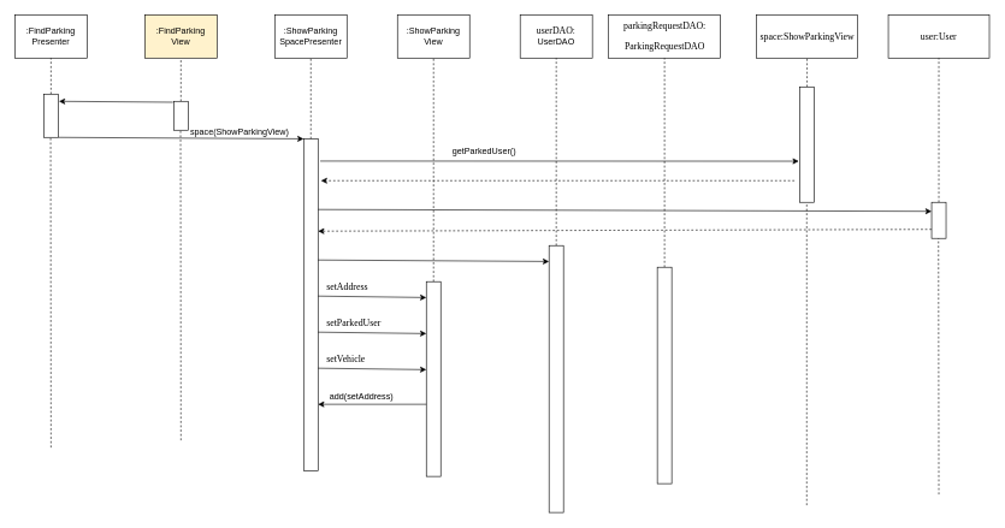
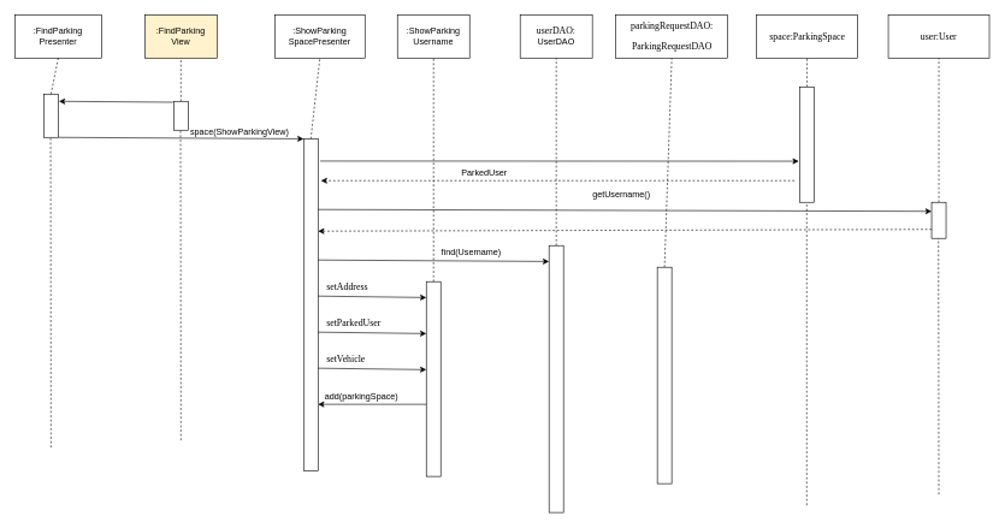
  <mxCell id="0" />
  <mxCell id="1" parent="0" />
- <mxCell id="2" value=":ShowParking&lt;br&gt;SpacePresenter" style="rounded=0;whiteSpace=wrap;html=1;" parent="1" vertex="1"><mxGeometry x="380" y="20" width="100" height="60" as="geometry" /></mxCell>
+ <mxCell id="2" value=":ShowParking&lt;br&gt;SpacePresenter" style="rounded=0;whiteSpace=wrap;html=1;" parent="1" vertex="1"><mxGeometry x="380" y="20" width="125" height="60" as="geometry" /></mxCell>
  <mxCell id="3" value="" style="endArrow=none;dashed=1;html=1;entryX=0.5;entryY=1;entryDx=0;entryDy=0;exitX=0.5;exitY=0;exitDx=0;exitDy=0;" parent="1" source="4" target="2" edge="1"><mxGeometry width="50" height="50" relative="1" as="geometry"><mxPoint x="430" y="110" as="sourcePoint" /><mxPoint x="639" y="243.036" as="targetPoint" /></mxGeometry></mxCell>
  <mxCell id="4" value="" style="rounded=0;whiteSpace=wrap;html=1;" parent="1" vertex="1"><mxGeometry x="420" y="192" width="20" height="460" as="geometry" /></mxCell>
- <mxCell id="5" value=":FindParking&lt;br&gt;Presenter" style="rounded=0;whiteSpace=wrap;html=1;" parent="1" vertex="1"><mxGeometry x="20" y="20" width="100" height="60" as="geometry" /></mxCell>
+ <mxCell id="5" value=":FindParking&lt;br&gt;Presenter" style="rounded=0;whiteSpace=wrap;html=1;" parent="1" vertex="1"><mxGeometry x="20" y="20" width="120" height="60" as="geometry" /></mxCell>
  <mxCell id="6" value="" style="endArrow=none;dashed=1;html=1;entryX=0.5;entryY=1;entryDx=0;entryDy=0;exitX=0.5;exitY=0;exitDx=0;exitDy=0;" parent="1" source="7" target="5" edge="1"><mxGeometry width="50" height="50" relative="1" as="geometry"><mxPoint x="70" y="110" as="sourcePoint" /><mxPoint x="279" y="243.036" as="targetPoint" /></mxGeometry></mxCell>
  <mxCell id="7" value="" style="rounded=0;whiteSpace=wrap;html=1;" parent="1" vertex="1"><mxGeometry x="60" y="130" width="20" height="60" as="geometry" /></mxCell>
- <mxCell id="8" value=":ShowParking&lt;br&gt;View" style="rounded=0;whiteSpace=wrap;html=1;" parent="1" vertex="1"><mxGeometry x="550" y="20" width="100" height="60" as="geometry" /></mxCell>
+ <mxCell id="8" value=":ShowParking&lt;br&gt;Username" style="rounded=0;whiteSpace=wrap;html=1;" parent="1" vertex="1"><mxGeometry x="550" y="20" width="100" height="60" as="geometry" /></mxCell>
  <mxCell id="9" value="" style="endArrow=none;dashed=1;html=1;entryX=0.5;entryY=1;entryDx=0;entryDy=0;exitX=0.5;exitY=0;exitDx=0;exitDy=0;" parent="1" source="10" target="8" edge="1"><mxGeometry width="50" height="50" relative="1" as="geometry"><mxPoint x="600" y="110" as="sourcePoint" /><mxPoint x="809" y="243.036" as="targetPoint" /></mxGeometry></mxCell>
  <mxCell id="10" value="" style="rounded=0;whiteSpace=wrap;html=1;" parent="1" vertex="1"><mxGeometry x="590" y="390" width="20" height="270" as="geometry" /></mxCell>
  <mxCell id="11" value=":FindParking&lt;br&gt;View" style="rounded=0;whiteSpace=wrap;html=1;fillColor=#fff2cc;" parent="1" vertex="1"><mxGeometry x="200" y="20" width="100" height="60" as="geometry" /></mxCell>
  <mxCell id="12" value="" style="endArrow=none;dashed=1;html=1;entryX=0.5;entryY=1;entryDx=0;entryDy=0;exitX=0.5;exitY=0;exitDx=0;exitDy=0;" parent="1" source="13" target="11" edge="1"><mxGeometry width="50" height="50" relative="1" as="geometry"><mxPoint x="250" y="110" as="sourcePoint" /><mxPoint x="459" y="243.036" as="targetPoint" /></mxGeometry></mxCell>
  <mxCell id="13" value="" style="rounded=0;whiteSpace=wrap;html=1;" parent="1" vertex="1"><mxGeometry x="240" y="140" width="20" height="40" as="geometry" /></mxCell>
- <mxCell id="14" value="&lt;pre style=&quot;font-family: &amp;#34;consolas&amp;#34; ; font-size: 9.8pt&quot;&gt;&lt;pre style=&quot;font-family: &amp;#34;consolas&amp;#34; ; font-size: 9.8pt&quot;&gt;parkingRequestDAO:&lt;/pre&gt;&lt;pre style=&quot;font-family: &amp;#34;consolas&amp;#34; ; font-size: 9.8pt&quot;&gt;ParkingRequestDAO&lt;/pre&gt;&lt;/pre&gt;" style="rounded=0;whiteSpace=wrap;html=1;" parent="1" vertex="1"><mxGeometry x="842.5" y="20" width="155" height="60" as="geometry" /></mxCell>
+ <mxCell id="14" value="&lt;pre style=&quot;font-family: &amp;#34;consolas&amp;#34; ; font-size: 9.8pt&quot;&gt;&lt;pre style=&quot;font-family: &amp;#34;consolas&amp;#34; ; font-size: 9.8pt&quot;&gt;parkingRequestDAO:&lt;/pre&gt;&lt;pre style=&quot;font-family: &amp;#34;consolas&amp;#34; ; font-size: 9.8pt&quot;&gt;ParkingRequestDAO&lt;/pre&gt;&lt;/pre&gt;" style="rounded=0;whiteSpace=wrap;html=1;" parent="1" vertex="1"><mxGeometry x="852.5" y="20" width="155" height="60" as="geometry" /></mxCell>
  <mxCell id="15" value="" style="endArrow=none;dashed=1;html=1;entryX=0.5;entryY=1;entryDx=0;entryDy=0;exitX=0.5;exitY=0;exitDx=0;exitDy=0;" parent="1" source="16" target="14" edge="1"><mxGeometry width="50" height="50" relative="1" as="geometry"><mxPoint x="920" y="110" as="sourcePoint" /><mxPoint x="1129" y="243.036" as="targetPoint" /></mxGeometry></mxCell>
  <mxCell id="16" value="" style="rounded=0;whiteSpace=wrap;html=1;" parent="1" vertex="1"><mxGeometry x="910" y="370" width="20" height="300" as="geometry" /></mxCell>
  <mxCell id="17" value="&lt;span style=&quot;font-family: &amp;#34;consolas&amp;#34; ; font-size: 9.8pt&quot;&gt;userDAO&lt;/span&gt;:&lt;br&gt;UserDAO" style="rounded=0;whiteSpace=wrap;html=1;" parent="1" vertex="1"><mxGeometry x="720" y="20" width="100" height="60" as="geometry" /></mxCell>
  <mxCell id="18" value="" style="endArrow=none;dashed=1;html=1;entryX=0.5;entryY=1;entryDx=0;entryDy=0;exitX=0.5;exitY=0;exitDx=0;exitDy=0;" parent="1" source="19" target="17" edge="1"><mxGeometry width="50" height="50" relative="1" as="geometry"><mxPoint x="770" y="110" as="sourcePoint" /><mxPoint x="979" y="243.036" as="targetPoint" /></mxGeometry></mxCell>
  <mxCell id="19" value="" style="rounded=0;whiteSpace=wrap;html=1;" parent="1" vertex="1"><mxGeometry x="760" y="340" width="20" height="370" as="geometry" /></mxCell>
  <mxCell id="20" value="" style="endArrow=classic;html=1;exitX=-0.05;exitY=0.031;exitDx=0;exitDy=0;exitPerimeter=0;" parent="1" source="13" edge="1"><mxGeometry width="50" height="50" relative="1" as="geometry"><mxPoint x="150" y="190" as="sourcePoint" /><mxPoint x="81" y="140" as="targetPoint" /></mxGeometry></mxCell>
- <mxCell id="21" value="&lt;pre style=&quot;font-family: &amp;#34;consolas&amp;#34; ; font-size: 9.8pt&quot;&gt;&lt;pre style=&quot;font-family: &amp;#34;consolas&amp;#34; ; font-size: 9.8pt&quot;&gt;space:ShowParkingView&lt;/pre&gt;&lt;/pre&gt;" style="rounded=0;whiteSpace=wrap;html=1;" parent="1" vertex="1"><mxGeometry x="1047.5" y="20" width="140" height="60" as="geometry" /></mxCell>
+ <mxCell id="21" value="&lt;pre style=&quot;font-family: &amp;#34;consolas&amp;#34; ; font-size: 9.8pt&quot;&gt;&lt;pre style=&quot;font-family: &amp;#34;consolas&amp;#34; ; font-size: 9.8pt&quot;&gt;space:ParkingSpace&lt;/pre&gt;&lt;/pre&gt;" style="rounded=0;whiteSpace=wrap;html=1;" parent="1" vertex="1"><mxGeometry x="1047.5" y="20" width="140" height="60" as="geometry" /></mxCell>
  <mxCell id="22" value="" style="endArrow=none;dashed=1;html=1;entryX=0.5;entryY=1;entryDx=0;entryDy=0;exitX=0.5;exitY=0;exitDx=0;exitDy=0;" parent="1" source="23" target="21" edge="1"><mxGeometry width="50" height="50" relative="1" as="geometry"><mxPoint x="1117.5" y="110" as="sourcePoint" /><mxPoint x="1326.5" y="243.036" as="targetPoint" /></mxGeometry></mxCell>
  <mxCell id="23" value="" style="rounded=0;whiteSpace=wrap;html=1;" parent="1" vertex="1"><mxGeometry x="1107.5" y="120" width="20" height="160" as="geometry" /></mxCell>
  <mxCell id="24" value="" style="endArrow=none;dashed=1;html=1;entryX=0.5;entryY=1;entryDx=0;entryDy=0;" parent="1" edge="1"><mxGeometry width="50" height="50" relative="1" as="geometry"><mxPoint x="70" y="620" as="sourcePoint" /><mxPoint x="69.5" y="190" as="targetPoint" /></mxGeometry></mxCell>
  <mxCell id="25" value="" style="endArrow=none;dashed=1;html=1;entryX=0.5;entryY=1;entryDx=0;entryDy=0;" parent="1" edge="1"><mxGeometry width="50" height="50" relative="1" as="geometry"><mxPoint x="250" y="610" as="sourcePoint" /><mxPoint x="249.5" y="180" as="targetPoint" /></mxGeometry></mxCell>
  <mxCell id="26" value="" style="endArrow=classic;html=1;exitX=1;exitY=1;exitDx=0;exitDy=0;entryX=0;entryY=0;entryDx=0;entryDy=0;" parent="1" source="7" target="4" edge="1"><mxGeometry width="50" height="50" relative="1" as="geometry"><mxPoint x="120" y="200" as="sourcePoint" /><mxPoint x="240" y="220" as="targetPoint" /></mxGeometry></mxCell>
  <mxCell id="27" value="space(&lt;span&gt;ShowParking&lt;/span&gt;&lt;span&gt;View)&lt;/span&gt;" style="text;html=1;align=center;verticalAlign=middle;resizable=0;points=[];autosize=1;" parent="1" vertex="1"><mxGeometry x="256" y="172" width="150" height="20" as="geometry" /></mxCell>
  <mxCell id="28" value="" style="endArrow=classic;html=1;exitX=1.15;exitY=0.067;exitDx=0;exitDy=0;exitPerimeter=0;" parent="1" source="4" edge="1"><mxGeometry width="50" height="50" relative="1" as="geometry"><mxPoint x="450" y="229" as="sourcePoint" /><mxPoint x="1106" y="223" as="targetPoint" /></mxGeometry></mxCell>
- <mxCell id="29" value="getParkedUser()" style="text;html=1;align=center;verticalAlign=middle;resizable=0;points=[];autosize=1;" parent="1" vertex="1"><mxGeometry x="620" y="200" width="100" height="20" as="geometry" /></mxCell>
  <mxCell id="30" value="" style="endArrow=classic;html=1;dashed=1;" parent="1" edge="1"><mxGeometry width="50" height="50" relative="1" as="geometry"><mxPoint x="1100" y="250" as="sourcePoint" /><mxPoint x="444" y="250" as="targetPoint" /></mxGeometry></mxCell>
+ <mxCell id="31" value="ParkedUser" style="text;html=1;align=center;verticalAlign=middle;resizable=0;points=[];autosize=1;" parent="1" vertex="1"><mxGeometry x="630" y="230" width="80" height="20" as="geometry" /></mxCell>
  <mxCell id="32" value="" style="endArrow=classic;html=1;exitX=1;exitY=0.213;exitDx=0;exitDy=0;exitPerimeter=0;entryX=0;entryY=0.25;entryDx=0;entryDy=0;" parent="1" source="4" target="35" edge="1"><mxGeometry width="50" height="50" relative="1" as="geometry"><mxPoint x="446" y="280" as="sourcePoint" /><mxPoint x="1251" y="290" as="targetPoint" /></mxGeometry></mxCell>
  <mxCell id="33" value="&lt;pre style=&quot;font-family: &amp;#34;consolas&amp;#34; ; font-size: 9.8pt&quot;&gt;&lt;pre style=&quot;font-family: &amp;#34;consolas&amp;#34; ; font-size: 9.8pt&quot;&gt;user:User&lt;/pre&gt;&lt;/pre&gt;" style="rounded=0;whiteSpace=wrap;html=1;" parent="1" vertex="1"><mxGeometry x="1230" y="20" width="140" height="60" as="geometry" /></mxCell>
  <mxCell id="34" value="" style="endArrow=none;dashed=1;html=1;entryX=0.5;entryY=1;entryDx=0;entryDy=0;exitX=0.5;exitY=0;exitDx=0;exitDy=0;" parent="1" source="35" target="33" edge="1"><mxGeometry width="50" height="50" relative="1" as="geometry"><mxPoint x="1300" y="110" as="sourcePoint" /><mxPoint x="1509" y="243.036" as="targetPoint" /></mxGeometry></mxCell>
  <mxCell id="35" value="" style="rounded=0;whiteSpace=wrap;html=1;" parent="1" vertex="1"><mxGeometry x="1290" y="280" width="20" height="50" as="geometry" /></mxCell>
+ <mxCell id="36" value="getUsername()" style="text;html=1;align=center;verticalAlign=middle;resizable=0;points=[];autosize=1;" parent="1" vertex="1"><mxGeometry x="810" y="260" width="100" height="20" as="geometry" /></mxCell>
  <mxCell id="37" value="" style="endArrow=classic;html=1;dashed=1;exitX=0;exitY=0.75;exitDx=0;exitDy=0;" parent="1" source="35" edge="1"><mxGeometry width="50" height="50" relative="1" as="geometry"><mxPoint x="1096" y="320" as="sourcePoint" /><mxPoint x="440" y="320" as="targetPoint" /></mxGeometry></mxCell>
  <mxCell id="38" value="" style="endArrow=classic;html=1;exitX=1;exitY=1;exitDx=0;exitDy=0;" parent="1" edge="1"><mxGeometry width="50" height="50" relative="1" as="geometry"><mxPoint x="440" y="360" as="sourcePoint" /><mxPoint x="760" y="362" as="targetPoint" /></mxGeometry></mxCell>
+ <mxCell id="39" value="find(Username)" style="text;html=1;align=center;verticalAlign=middle;resizable=0;points=[];autosize=1;" parent="1" vertex="1"><mxGeometry x="602" y="340" width="100" height="20" as="geometry" /></mxCell>
  <mxCell id="40" value="&lt;pre style=&quot;font-family: &amp;#34;consolas&amp;#34; ; font-size: 9.8pt&quot;&gt;setAddress&lt;/pre&gt;" style="text;whiteSpace=wrap;html=1;" parent="1" vertex="1"><mxGeometry x="450" y="370" width="100" height="60" as="geometry" /></mxCell>
  <mxCell id="41" value="&lt;pre style=&quot;font-family: &amp;#34;consolas&amp;#34; ; font-size: 9.8pt&quot;&gt;setParkedUser&lt;/pre&gt;" style="text;whiteSpace=wrap;html=1;" parent="1" vertex="1"><mxGeometry x="450" y="420" width="120" height="60" as="geometry" /></mxCell>
  <mxCell id="42" value="&lt;pre style=&quot;font-family: &amp;#34;consolas&amp;#34; ; font-size: 9.8pt&quot;&gt;setVehicle&lt;/pre&gt;" style="text;whiteSpace=wrap;html=1;" parent="1" vertex="1"><mxGeometry x="450" y="470" width="100" height="60" as="geometry" /></mxCell>
  <mxCell id="43" value="" style="endArrow=classic;html=1;exitX=1;exitY=1;exitDx=0;exitDy=0;" parent="1" edge="1"><mxGeometry width="50" height="50" relative="1" as="geometry"><mxPoint x="440" y="410" as="sourcePoint" /><mxPoint x="590" y="412" as="targetPoint" /></mxGeometry></mxCell>
  <mxCell id="44" value="" style="endArrow=classic;html=1;exitX=1;exitY=1;exitDx=0;exitDy=0;" parent="1" edge="1"><mxGeometry width="50" height="50" relative="1" as="geometry"><mxPoint x="440" y="460" as="sourcePoint" /><mxPoint x="590" y="462" as="targetPoint" /></mxGeometry></mxCell>
  <mxCell id="45" value="" style="endArrow=classic;html=1;exitX=1;exitY=1;exitDx=0;exitDy=0;" parent="1" edge="1"><mxGeometry width="50" height="50" relative="1" as="geometry"><mxPoint x="440" y="510" as="sourcePoint" /><mxPoint x="590" y="512" as="targetPoint" /></mxGeometry></mxCell>
  <mxCell id="46" value="" style="endArrow=classic;html=1;" parent="1" edge="1"><mxGeometry width="50" height="50" relative="1" as="geometry"><mxPoint x="590" y="560" as="sourcePoint" /><mxPoint x="440" y="560" as="targetPoint" /></mxGeometry></mxCell>
- <mxCell id="47" value="add(setAddress)" style="text;html=1;align=center;verticalAlign=middle;resizable=0;points=[];autosize=1;" parent="1" vertex="1"><mxGeometry x="440" y="540" width="120" height="20" as="geometry" /></mxCell>
+ <mxCell id="47" value="add(parkingSpace)" style="text;html=1;align=center;verticalAlign=middle;resizable=0;points=[];autosize=1;" parent="1" vertex="1"><mxGeometry x="440" y="540" width="120" height="20" as="geometry" /></mxCell>
  <mxCell id="48" value="" style="endArrow=none;dashed=1;html=1;entryX=0.5;entryY=1;entryDx=0;entryDy=0;" parent="1" edge="1"><mxGeometry width="50" height="50" relative="1" as="geometry"><mxPoint x="1300" y="685" as="sourcePoint" /><mxPoint x="1299.5" y="330" as="targetPoint" /></mxGeometry></mxCell>
  <mxCell id="49" value="" style="endArrow=none;dashed=1;html=1;entryX=0.5;entryY=1;entryDx=0;entryDy=0;" edge="1" parent="1"><mxGeometry width="50" height="50" relative="1" as="geometry"><mxPoint x="1117" y="700" as="sourcePoint" /><mxPoint x="1117" y="280" as="targetPoint" /></mxGeometry></mxCell>
